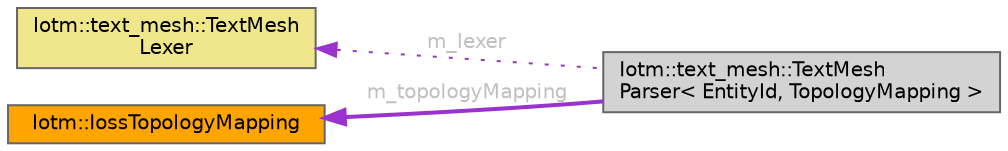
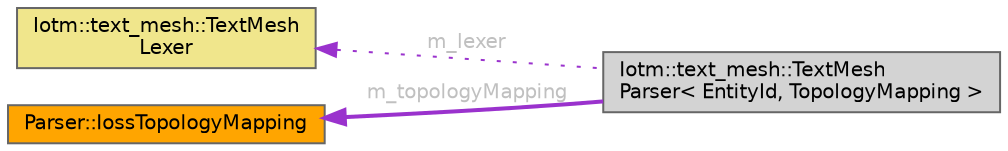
  digraph {
    rankdir=LR
    node [color=gray40 fontname=Helvetica fontsize=10 shape=box style=filled]
    edge [color=darkorchid3 dir=back fontcolor=grey fontname=Helvetica fontsize=10 labelfontname=Helvetica labelfontsize=10]
    n1 [fillcolor=lightgrey fontcolor=black height=0.2 label="Iotm::text_mesh::TextMesh\lParser\< EntityId, TopologyMapping \>" width=0.4]
    n2 [fillcolor=khaki height=0.2 label="Iotm::text_mesh::TextMesh\lLexer" width=0.4]
-   n3 [fillcolor=orange height=0.2 label="Iotm::IossTopologyMapping" width=0.4]
+   n3 [fillcolor=orange height=0.2 label="Parser::IossTopologyMapping" width=0.4]
    n2 -> n1 [label=" m_lexer" style=dotted]
    n3 -> n1 [label=" m_topologyMapping" style=bold]
  }
